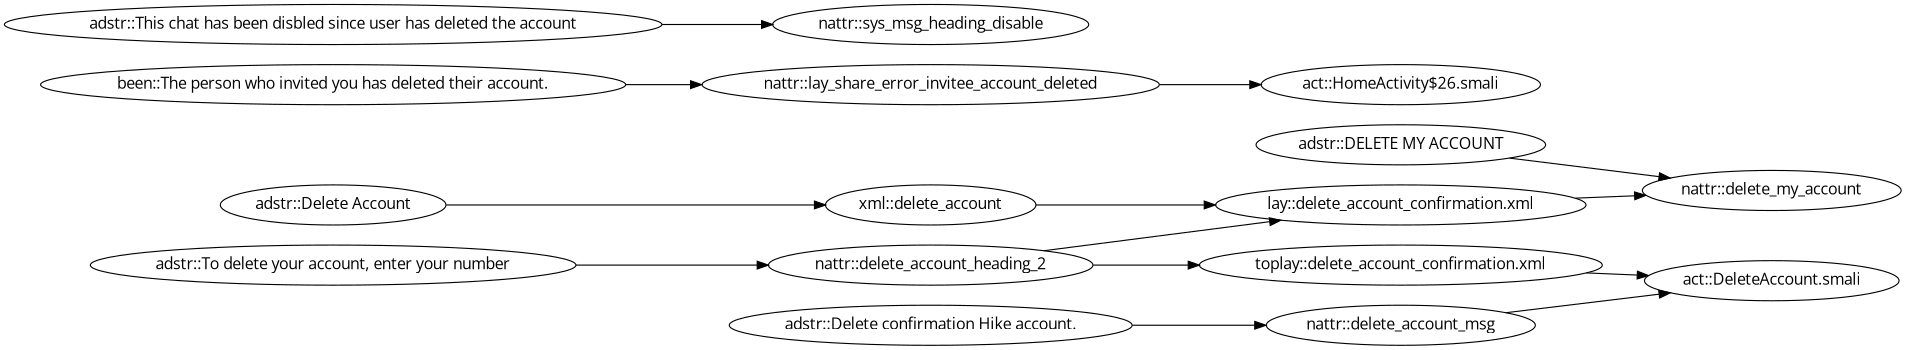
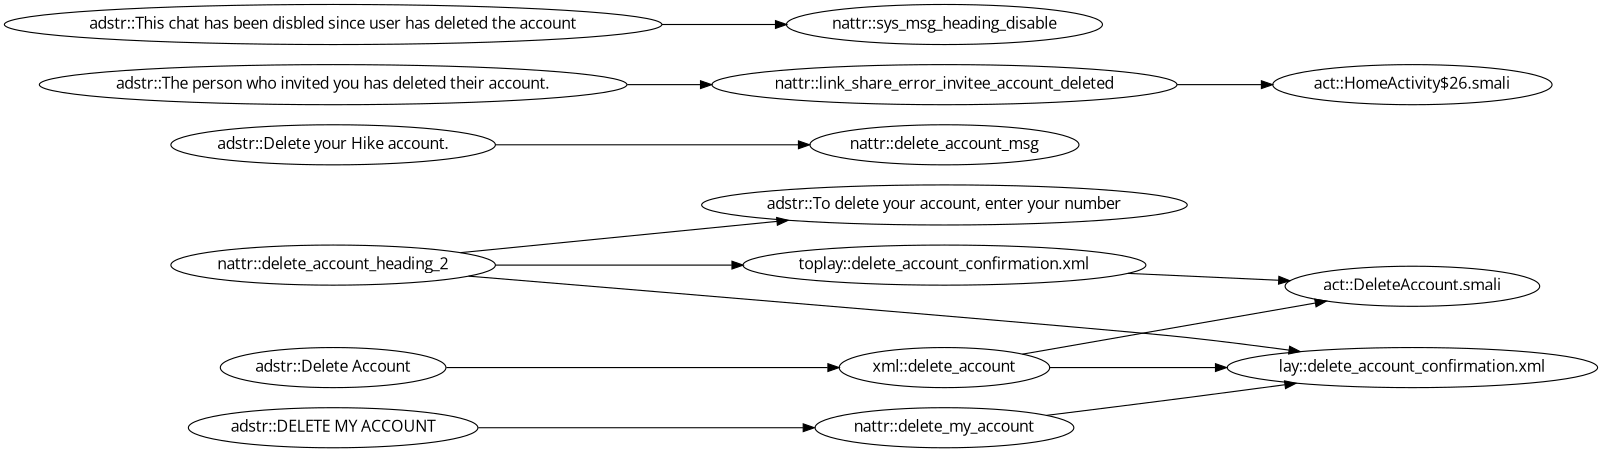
  digraph {
    fontname="Open Sans"
    rankdir=LR
    node [fontname="Open Sans"]
    edge [fontname="Open Sans"]
    n1 [label="xml::delete_account"]
    "adstr::Delete Account"
    "lay::delete_account_confirmation.xml"
    "act::DeleteAccount.smali"
    "adstr::To delete your account, enter your number"
    "nattr::delete_account_heading_2"
    "toplay::delete_account_confirmation.xml"
-   "adstr::Delete your Hike account." [label="adstr::Delete confirmation Hike account."]
+   "adstr::Delete your Hike account."
    "nattr::delete_account_msg"
    "adstr::DELETE MY ACCOUNT"
    "nattr::delete_my_account"
-   "adstr::The person who invited you has deleted their account." [label="been::The person who invited you has deleted their account."]
-   "nattr::link_share_error_invitee_account_deleted" [label="nattr::lay_share_error_invitee_account_deleted"]
+   "adstr::The person who invited you has deleted their account."
+   "nattr::link_share_error_invitee_account_deleted"
    "act::HomeActivity$26.smali"
    n15 [label="nattr::sys_msg_heading_disable"]
    "adstr::This chat has been disbled since user has deleted the account"
    n1 -> "lay::delete_account_confirmation.xml"
-   "nattr::delete_account_msg" -> "act::DeleteAccount.smali"
+   n1 -> "act::DeleteAccount.smali"
    "adstr::Delete Account" -> n1
-   "adstr::To delete your account, enter your number" -> "nattr::delete_account_heading_2"
+   "nattr::delete_account_heading_2" -> "adstr::To delete your account, enter your number"
    "nattr::delete_account_heading_2" -> "lay::delete_account_confirmation.xml"
    "nattr::delete_account_heading_2" -> "toplay::delete_account_confirmation.xml"
    "toplay::delete_account_confirmation.xml" -> "act::DeleteAccount.smali"
    "adstr::Delete your Hike account." -> "nattr::delete_account_msg"
    "adstr::DELETE MY ACCOUNT" -> "nattr::delete_my_account"
-   "lay::delete_account_confirmation.xml" -> "nattr::delete_my_account"
+   "nattr::delete_my_account" -> "lay::delete_account_confirmation.xml"
    "adstr::The person who invited you has deleted their account." -> "nattr::link_share_error_invitee_account_deleted"
    "nattr::link_share_error_invitee_account_deleted" -> "act::HomeActivity$26.smali"
    "adstr::This chat has been disbled since user has deleted the account" -> n15
  }
